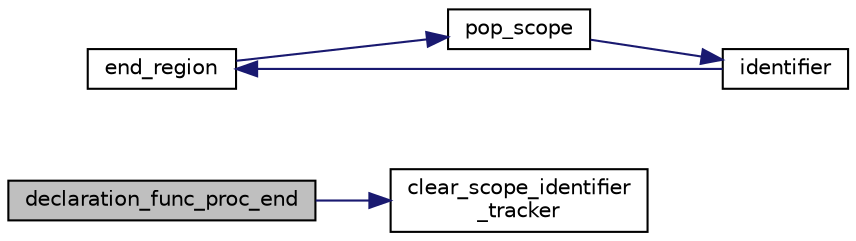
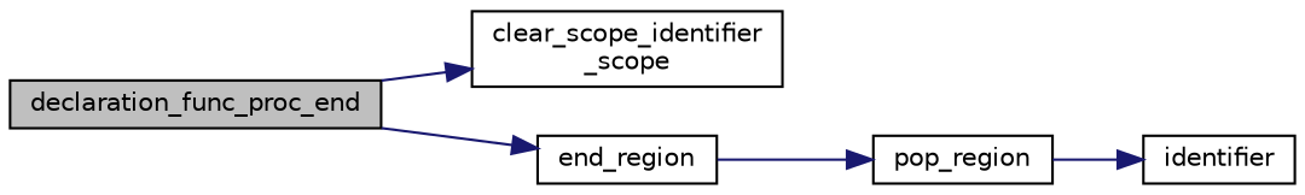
  digraph {
    rankdir=LR
    node [color=black fillcolor=white fontname=Helvetica fontsize=10 shape=record style=filled]
    edge [color=midnightblue fontname=Helvetica fontsize=10 labelfontname=Helvetica labelfontsize=10 style=solid]
    n1 [fillcolor=grey75 fontcolor=black height=0.2 label=declaration_func_proc_end width=0.4]
-   n2 [height=0.2 label="clear_scope_identifier\l_tracker" width=0.4]
+   n2 [height=0.2 label="clear_scope_identifier\l_scope" width=0.4]
    n3 [height=0.2 label=end_region width=0.4]
-   n4 [height=0.2 label=pop_scope width=0.4]
+   n4 [height=0.2 label=pop_region width=0.4]
    n5 [height=0.2 label=identifier width=0.4]
    n1 -> n2
-   n5 -> n3
+   n1 -> n3
    n3 -> n4
    n4 -> n5
  }
